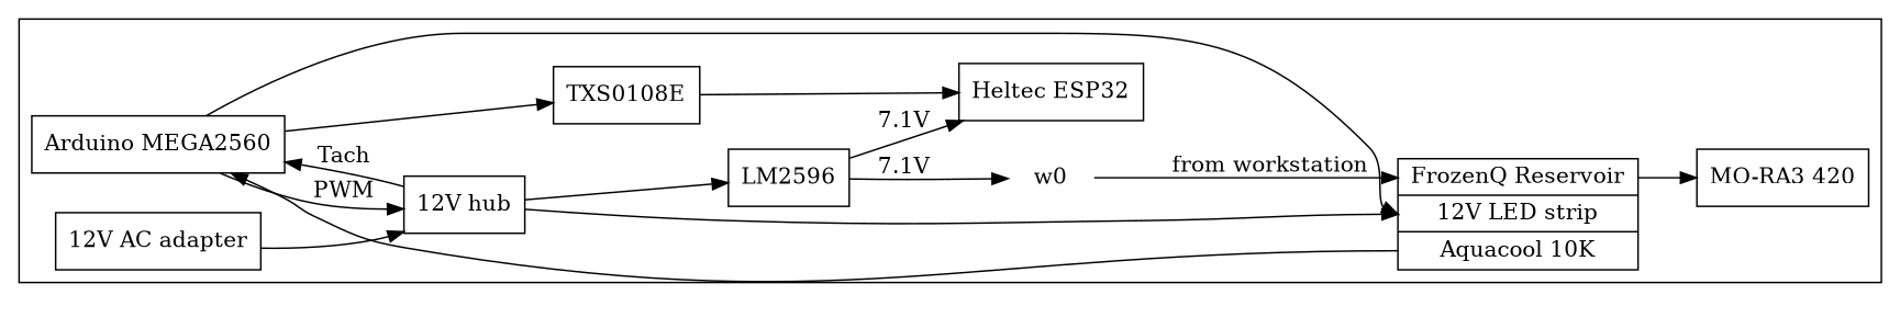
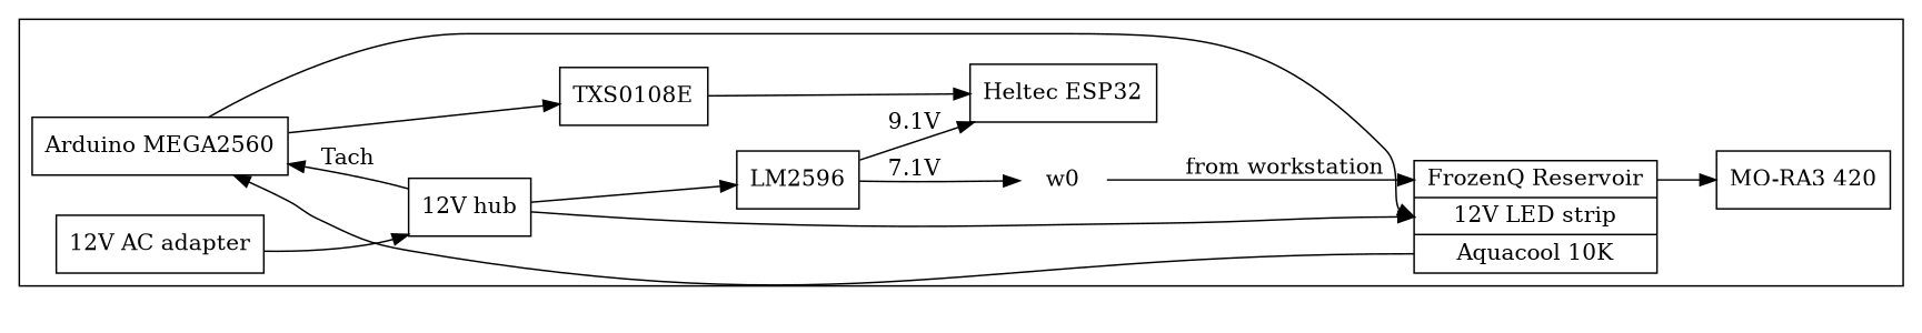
  digraph {
    rankdir=LR
    node [shape=box]
    n1 [label="Arduino MEGA2560"]
    n2 [label="<res>FrozenQ Reservoir|<resleds>12V LED strip|<temp>Aquacool 10K" shape=record]
    n3 [label="12V hub"]
    n4 [label=TXS0108E]
    n5 [label="MO-RA3 420"]
    n6 [label="Heltec ESP32"]
    n7 [label=LM2596 shape=rectangle]
    n8 [label="12V AC adapter" shape=rectangle]
    w0 [shape=none]
    subgraph cluster_1 {
      n1
      n2
      n3
      n4
      n5
      n6
      n7
      n8
      w0
    }
    n1 -> n2 [headport=resleds]
-   n1 -> n3 [label=PWM]
    n1 -> n4
    n2 -> n1 [tailport=temp]
    n2 -> n5 [tailport=res]
    n3 -> n1 [label=Tach]
    n3 -> n2 [headport=resleds]
    n3 -> n7
    n4 -> n6
-   n7 -> n6 [label="7.1V"]
+   n7 -> n6 [label="9.1V"]
    n7 -> w0 [label="7.1V"]
    n8 -> n3
    w0 -> n2 [headport=res label="from workstation"]
  }
